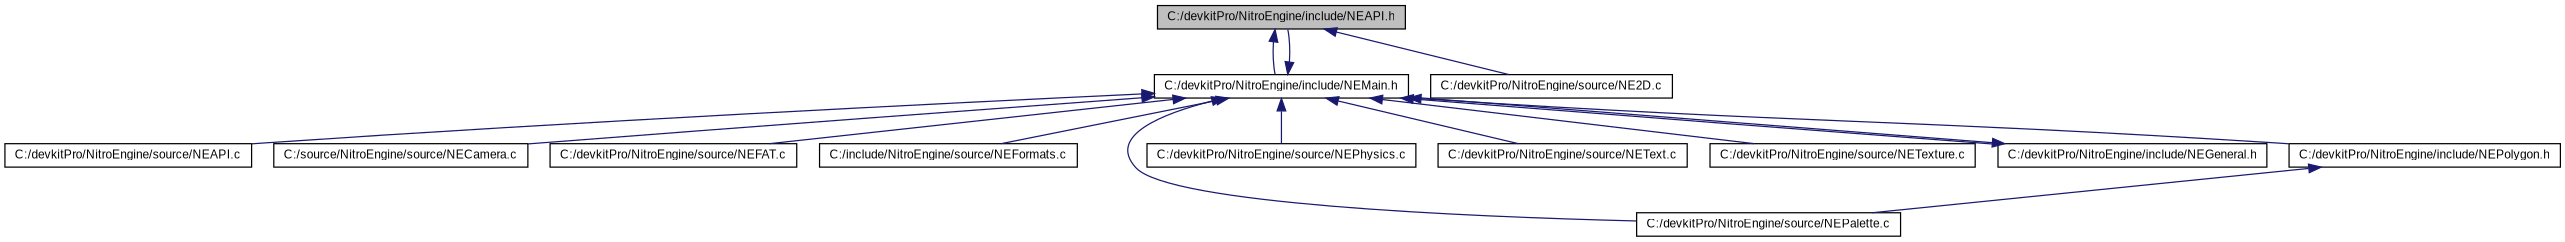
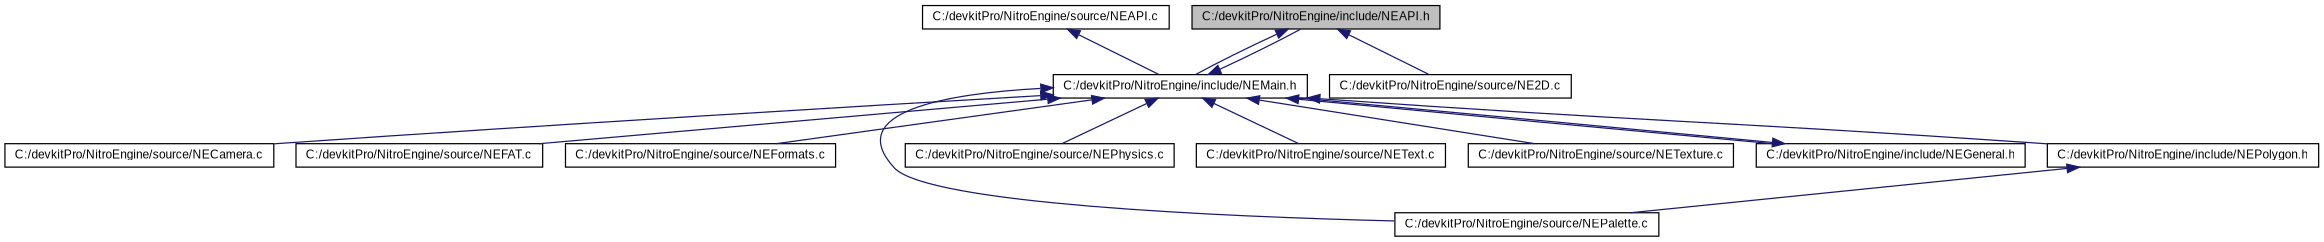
  digraph {
    fontname="Liberation Sans"
    node [color=black fontname="Liberation Sans" fontsize=10 shape=record]
    edge [color=midnightblue dir=back fontname="Liberation Sans" fontsize=10 labelfontname=FreeSans labelfontsize=10 style=solid]
    n1 [fillcolor=grey75 fontcolor=black height=0.2 label="C:/devkitPro/NitroEngine/include/NEAPI.h" style=filled width=0.4]
    n2 [height=0.2 label="C:/devkitPro/NitroEngine/include/NEMain.h" width=0.4]
    n3 [height=0.2 label="C:/devkitPro/NitroEngine/source/NE2D.c" width=0.4]
    n4 [height=0.2 label="C:/devkitPro/NitroEngine/source/NEAPI.c" width=0.4]
-   n5 [height=0.2 label="C:/source/NitroEngine/source/NECamera.c" width=0.4]
+   n5 [height=0.2 label="C:/devkitPro/NitroEngine/source/NECamera.c" width=0.4]
    n6 [height=0.2 label="C:/devkitPro/NitroEngine/source/NEFAT.c" width=0.4]
-   n7 [height=0.2 label="C:/include/NitroEngine/source/NEFormats.c" width=0.4]
+   n7 [height=0.2 label="C:/devkitPro/NitroEngine/source/NEFormats.c" width=0.4]
    n8 [height=0.2 label="C:/devkitPro/NitroEngine/source/NEPalette.c" width=0.4]
    n9 [height=0.2 label="C:/devkitPro/NitroEngine/source/NEPhysics.c" width=0.4]
    n10 [height=0.2 label="C:/devkitPro/NitroEngine/source/NEText.c" width=0.4]
    n11 [height=0.2 label="C:/devkitPro/NitroEngine/source/NETexture.c" width=0.4]
    n12 [height=0.2 label="C:/devkitPro/NitroEngine/include/NEGeneral.h" width=0.4]
    n13 [height=0.2 label="C:/devkitPro/NitroEngine/include/NEPolygon.h" width=0.4]
    n1 -> n2
    n1 -> n3
    n2 -> n1
-   n2 -> n4
+   n4 -> n2
    n2 -> n5
    n2 -> n6
    n2 -> n7
    n2 -> n8
    n2 -> n9
    n2 -> n10
    n2 -> n11
    n2 -> n12
    n2 -> n13
    n12 -> n2
    n13 -> n8
  }
